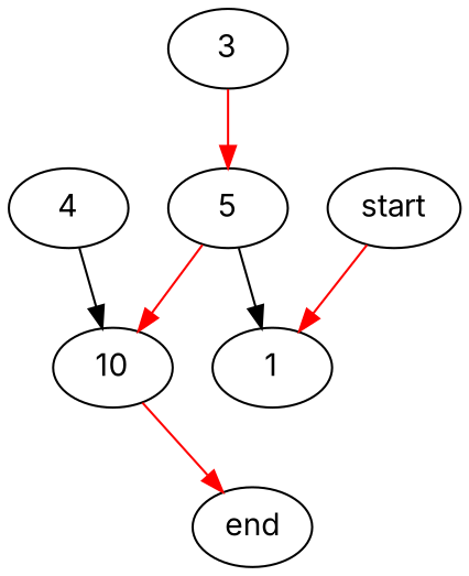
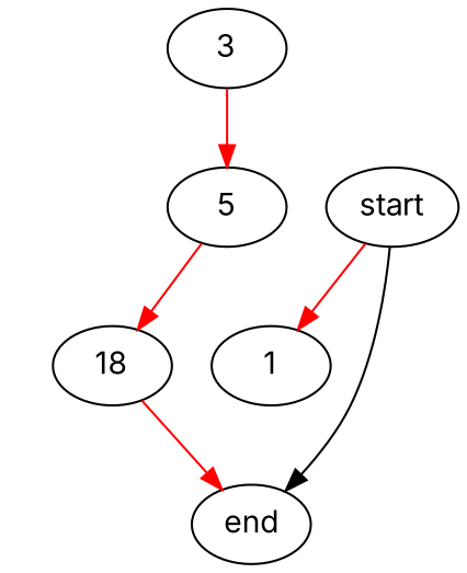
  digraph {
    fontname=Inter
    node [fontname=Inter]
    edge [color=red fontname=Inter]
    3
    5
-   4
-   10
+   10 [label=18]
    1
    end
    start
    3 -> 5
    5 -> 10
-   5 -> 1 [color=""]
-   4 -> 10 [color=""]
    10 -> end
    start -> 1
+   start -> end [color=""]
  }
